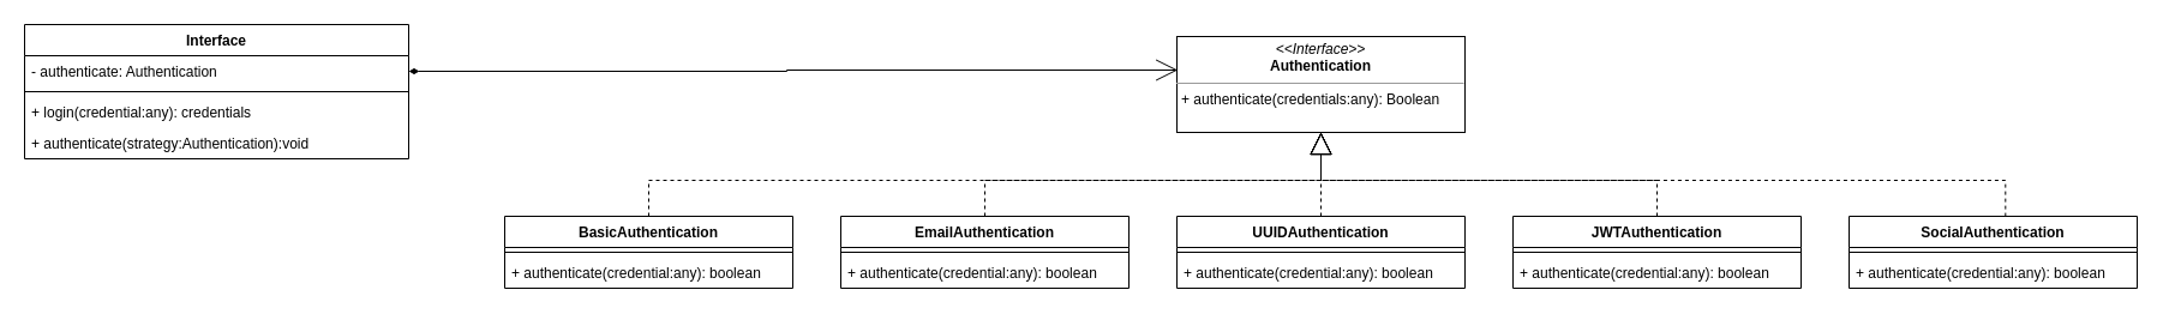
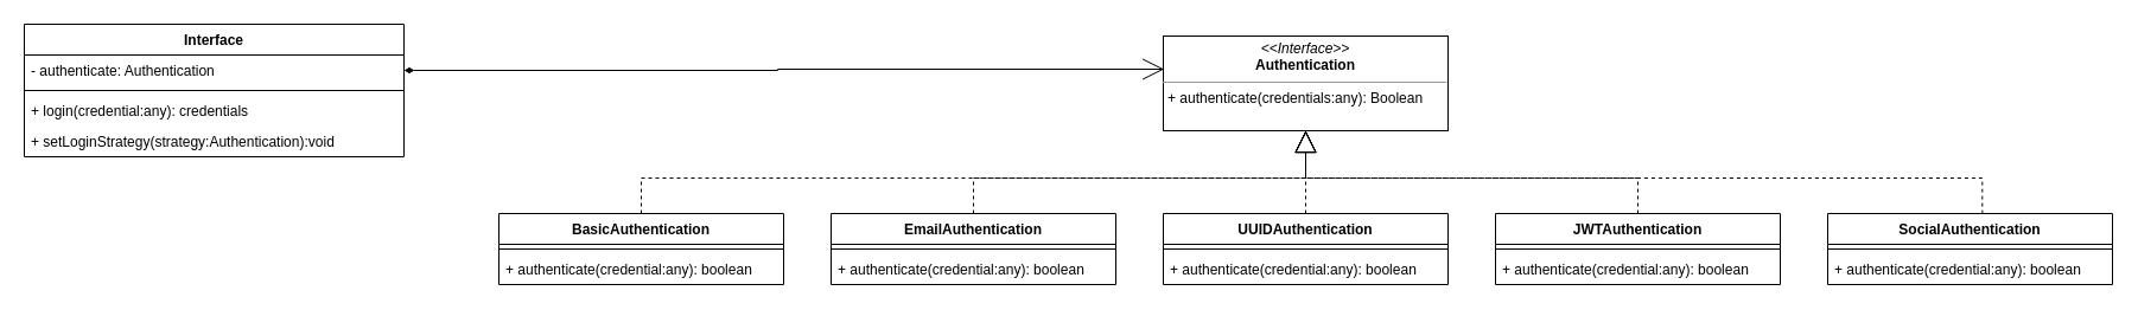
  <mxCell id="0" />
  <mxCell id="1" parent="0" />
  <mxCell id="2" value="Interface" style="swimlane;fontStyle=1;align=center;verticalAlign=top;childLayout=stackLayout;horizontal=1;startSize=26;horizontalStack=0;resizeParent=1;resizeParentMax=0;resizeLast=0;collapsible=1;marginBottom=0;" parent="1" vertex="1"><mxGeometry x="20" y="20" width="320" height="112" as="geometry" /></mxCell>
  <mxCell id="3" value="- authenticate: Authentication" style="text;strokeColor=none;fillColor=none;align=left;verticalAlign=top;spacingLeft=4;spacingRight=4;overflow=hidden;rotatable=0;points=[[0,0.5],[1,0.5]];portConstraint=eastwest;" parent="2" vertex="1"><mxGeometry y="26" width="320" height="26" as="geometry" /></mxCell>
  <mxCell id="4" value="" style="line;strokeWidth=1;fillColor=none;align=left;verticalAlign=middle;spacingTop=-1;spacingLeft=3;spacingRight=3;rotatable=0;labelPosition=right;points=[];portConstraint=eastwest;" parent="2" vertex="1"><mxGeometry y="52" width="320" height="8" as="geometry" /></mxCell>
  <mxCell id="5" value="+ login(credential:any): credentials" style="text;strokeColor=none;fillColor=none;align=left;verticalAlign=top;spacingLeft=4;spacingRight=4;overflow=hidden;rotatable=0;points=[[0,0.5],[1,0.5]];portConstraint=eastwest;" parent="2" vertex="1"><mxGeometry y="60" width="320" height="26" as="geometry" /></mxCell>
- <mxCell id="6" value="+ authenticate(strategy:Authentication):void " style="text;strokeColor=none;fillColor=none;align=left;verticalAlign=top;spacingLeft=4;spacingRight=4;overflow=hidden;rotatable=0;points=[[0,0.5],[1,0.5]];portConstraint=eastwest;" parent="2" vertex="1"><mxGeometry y="86" width="320" height="26" as="geometry" /></mxCell>
+ <mxCell id="6" value="+ setLoginStrategy(strategy:Authentication):void " style="text;strokeColor=none;fillColor=none;align=left;verticalAlign=top;spacingLeft=4;spacingRight=4;overflow=hidden;rotatable=0;points=[[0,0.5],[1,0.5]];portConstraint=eastwest;" parent="2" vertex="1"><mxGeometry y="86" width="320" height="26" as="geometry" /></mxCell>
  <mxCell id="7" value="&lt;p style=&quot;margin: 0px ; margin-top: 4px ; text-align: center&quot;&gt;&lt;i&gt;&amp;lt;&amp;lt;Interface&amp;gt;&amp;gt;&lt;/i&gt;&lt;br&gt;&lt;b&gt;Authentication&lt;/b&gt;&lt;/p&gt;&lt;hr size=&quot;1&quot;&gt;&lt;p style=&quot;margin: 0px ; margin-left: 4px&quot;&gt;&lt;/p&gt;&lt;p style=&quot;margin: 0px ; margin-left: 4px&quot;&gt;+ authenticate(credentials:any): Boolean&lt;br&gt;&lt;/p&gt;" style="verticalAlign=top;align=left;overflow=fill;fontSize=12;fontFamily=Helvetica;html=1;" parent="1" vertex="1"><mxGeometry x="980" y="30" width="240" height="80" as="geometry" /></mxCell>
  <mxCell id="8" style="edgeStyle=orthogonalEdgeStyle;rounded=0;orthogonalLoop=1;jettySize=auto;html=1;entryX=0.5;entryY=1;entryDx=0;entryDy=0;exitX=0.5;exitY=0;exitDx=0;exitDy=0;endArrow=block;endFill=0;endSize=16;dashed=1;" parent="1" source="9" target="7" edge="1"><mxGeometry relative="1" as="geometry" /></mxCell>
  <mxCell id="9" value="BasicAuthentication" style="swimlane;fontStyle=1;align=center;verticalAlign=top;childLayout=stackLayout;horizontal=1;startSize=26;horizontalStack=0;resizeParent=1;resizeParentMax=0;resizeLast=0;collapsible=1;marginBottom=0;" parent="1" vertex="1"><mxGeometry x="420" y="180" width="240" height="60" as="geometry" /></mxCell>
  <mxCell id="10" value="" style="line;strokeWidth=1;fillColor=none;align=left;verticalAlign=middle;spacingTop=-1;spacingLeft=3;spacingRight=3;rotatable=0;labelPosition=right;points=[];portConstraint=eastwest;" parent="9" vertex="1"><mxGeometry y="26" width="240" height="8" as="geometry" /></mxCell>
  <mxCell id="11" value="+ authenticate(credential:any): boolean" style="text;strokeColor=none;fillColor=none;align=left;verticalAlign=top;spacingLeft=4;spacingRight=4;overflow=hidden;rotatable=0;points=[[0,0.5],[1,0.5]];portConstraint=eastwest;" parent="9" vertex="1"><mxGeometry y="34" width="240" height="26" as="geometry" /></mxCell>
  <mxCell id="12" value="EmailAuthentication" style="swimlane;fontStyle=1;align=center;verticalAlign=top;childLayout=stackLayout;horizontal=1;startSize=26;horizontalStack=0;resizeParent=1;resizeParentMax=0;resizeLast=0;collapsible=1;marginBottom=0;" parent="1" vertex="1"><mxGeometry x="700" y="180" width="240" height="60" as="geometry" /></mxCell>
  <mxCell id="13" value="" style="line;strokeWidth=1;fillColor=none;align=left;verticalAlign=middle;spacingTop=-1;spacingLeft=3;spacingRight=3;rotatable=0;labelPosition=right;points=[];portConstraint=eastwest;" parent="12" vertex="1"><mxGeometry y="26" width="240" height="8" as="geometry" /></mxCell>
  <mxCell id="14" value="+ authenticate(credential:any): boolean" style="text;strokeColor=none;fillColor=none;align=left;verticalAlign=top;spacingLeft=4;spacingRight=4;overflow=hidden;rotatable=0;points=[[0,0.5],[1,0.5]];portConstraint=eastwest;" parent="12" vertex="1"><mxGeometry y="34" width="240" height="26" as="geometry" /></mxCell>
  <mxCell id="15" value="UUIDAuthentication" style="swimlane;fontStyle=1;align=center;verticalAlign=top;childLayout=stackLayout;horizontal=1;startSize=26;horizontalStack=0;resizeParent=1;resizeParentMax=0;resizeLast=0;collapsible=1;marginBottom=0;" parent="1" vertex="1"><mxGeometry x="980" y="180" width="240" height="60" as="geometry" /></mxCell>
  <mxCell id="16" value="" style="line;strokeWidth=1;fillColor=none;align=left;verticalAlign=middle;spacingTop=-1;spacingLeft=3;spacingRight=3;rotatable=0;labelPosition=right;points=[];portConstraint=eastwest;" parent="15" vertex="1"><mxGeometry y="26" width="240" height="8" as="geometry" /></mxCell>
  <mxCell id="17" value="+ authenticate(credential:any): boolean" style="text;strokeColor=none;fillColor=none;align=left;verticalAlign=top;spacingLeft=4;spacingRight=4;overflow=hidden;rotatable=0;points=[[0,0.5],[1,0.5]];portConstraint=eastwest;" parent="15" vertex="1"><mxGeometry y="34" width="240" height="26" as="geometry" /></mxCell>
  <mxCell id="18" value="JWTAuthentication" style="swimlane;fontStyle=1;align=center;verticalAlign=top;childLayout=stackLayout;horizontal=1;startSize=26;horizontalStack=0;resizeParent=1;resizeParentMax=0;resizeLast=0;collapsible=1;marginBottom=0;" parent="1" vertex="1"><mxGeometry x="1260" y="180" width="240" height="60" as="geometry" /></mxCell>
  <mxCell id="19" value="" style="line;strokeWidth=1;fillColor=none;align=left;verticalAlign=middle;spacingTop=-1;spacingLeft=3;spacingRight=3;rotatable=0;labelPosition=right;points=[];portConstraint=eastwest;" parent="18" vertex="1"><mxGeometry y="26" width="240" height="8" as="geometry" /></mxCell>
  <mxCell id="20" value="+ authenticate(credential:any): boolean" style="text;strokeColor=none;fillColor=none;align=left;verticalAlign=top;spacingLeft=4;spacingRight=4;overflow=hidden;rotatable=0;points=[[0,0.5],[1,0.5]];portConstraint=eastwest;" parent="18" vertex="1"><mxGeometry y="34" width="240" height="26" as="geometry" /></mxCell>
  <mxCell id="21" value="SocialAuthentication" style="swimlane;fontStyle=1;align=center;verticalAlign=top;childLayout=stackLayout;horizontal=1;startSize=26;horizontalStack=0;resizeParent=1;resizeParentMax=0;resizeLast=0;collapsible=1;marginBottom=0;" parent="1" vertex="1"><mxGeometry x="1540" y="180" width="240" height="60" as="geometry" /></mxCell>
  <mxCell id="22" value="" style="line;strokeWidth=1;fillColor=none;align=left;verticalAlign=middle;spacingTop=-1;spacingLeft=3;spacingRight=3;rotatable=0;labelPosition=right;points=[];portConstraint=eastwest;" parent="21" vertex="1"><mxGeometry y="26" width="240" height="8" as="geometry" /></mxCell>
  <mxCell id="23" value="+ authenticate(credential:any): boolean" style="text;strokeColor=none;fillColor=none;align=left;verticalAlign=top;spacingLeft=4;spacingRight=4;overflow=hidden;rotatable=0;points=[[0,0.5],[1,0.5]];portConstraint=eastwest;" parent="21" vertex="1"><mxGeometry y="34" width="240" height="26" as="geometry" /></mxCell>
  <mxCell id="24" style="edgeStyle=orthogonalEdgeStyle;rounded=0;orthogonalLoop=1;jettySize=auto;html=1;entryX=0.5;entryY=1;entryDx=0;entryDy=0;exitX=0.5;exitY=0;exitDx=0;exitDy=0;endArrow=block;endFill=0;endSize=16;dashed=1;" parent="1" source="12" target="7" edge="1"><mxGeometry relative="1" as="geometry"><mxPoint x="550" y="190" as="sourcePoint" /><mxPoint x="1115" y="120" as="targetPoint" /></mxGeometry></mxCell>
  <mxCell id="25" style="edgeStyle=orthogonalEdgeStyle;rounded=0;orthogonalLoop=1;jettySize=auto;html=1;entryX=0.5;entryY=1;entryDx=0;entryDy=0;exitX=0.5;exitY=0;exitDx=0;exitDy=0;endArrow=block;endFill=0;endSize=16;dashed=1;" parent="1" source="15" target="7" edge="1"><mxGeometry relative="1" as="geometry"><mxPoint x="560" y="200" as="sourcePoint" /><mxPoint x="1125" y="130" as="targetPoint" /></mxGeometry></mxCell>
  <mxCell id="26" style="edgeStyle=orthogonalEdgeStyle;rounded=0;orthogonalLoop=1;jettySize=auto;html=1;exitX=0.5;exitY=0;exitDx=0;exitDy=0;endArrow=block;endFill=0;endSize=16;dashed=1;" parent="1" source="18" target="7" edge="1"><mxGeometry relative="1" as="geometry"><mxPoint x="550" y="190" as="sourcePoint" /><mxPoint x="1110" y="120" as="targetPoint" /></mxGeometry></mxCell>
  <mxCell id="27" style="edgeStyle=orthogonalEdgeStyle;rounded=0;orthogonalLoop=1;jettySize=auto;html=1;exitX=0.543;exitY=0.002;exitDx=0;exitDy=0;endArrow=block;endFill=0;endSize=16;dashed=1;exitPerimeter=0;" parent="1" source="21" target="7" edge="1"><mxGeometry relative="1" as="geometry"><mxPoint x="1390" y="190" as="sourcePoint" /><mxPoint x="1100" y="110" as="targetPoint" /></mxGeometry></mxCell>
  <mxCell id="28" style="edgeStyle=orthogonalEdgeStyle;rounded=0;orthogonalLoop=1;jettySize=auto;html=1;entryX=0.003;entryY=0.35;entryDx=0;entryDy=0;entryPerimeter=0;endArrow=open;endFill=0;endSize=16;startArrow=diamondThin;startFill=1;jumpSize=10;" parent="1" source="3" target="7" edge="1"><mxGeometry relative="1" as="geometry" /></mxCell>
